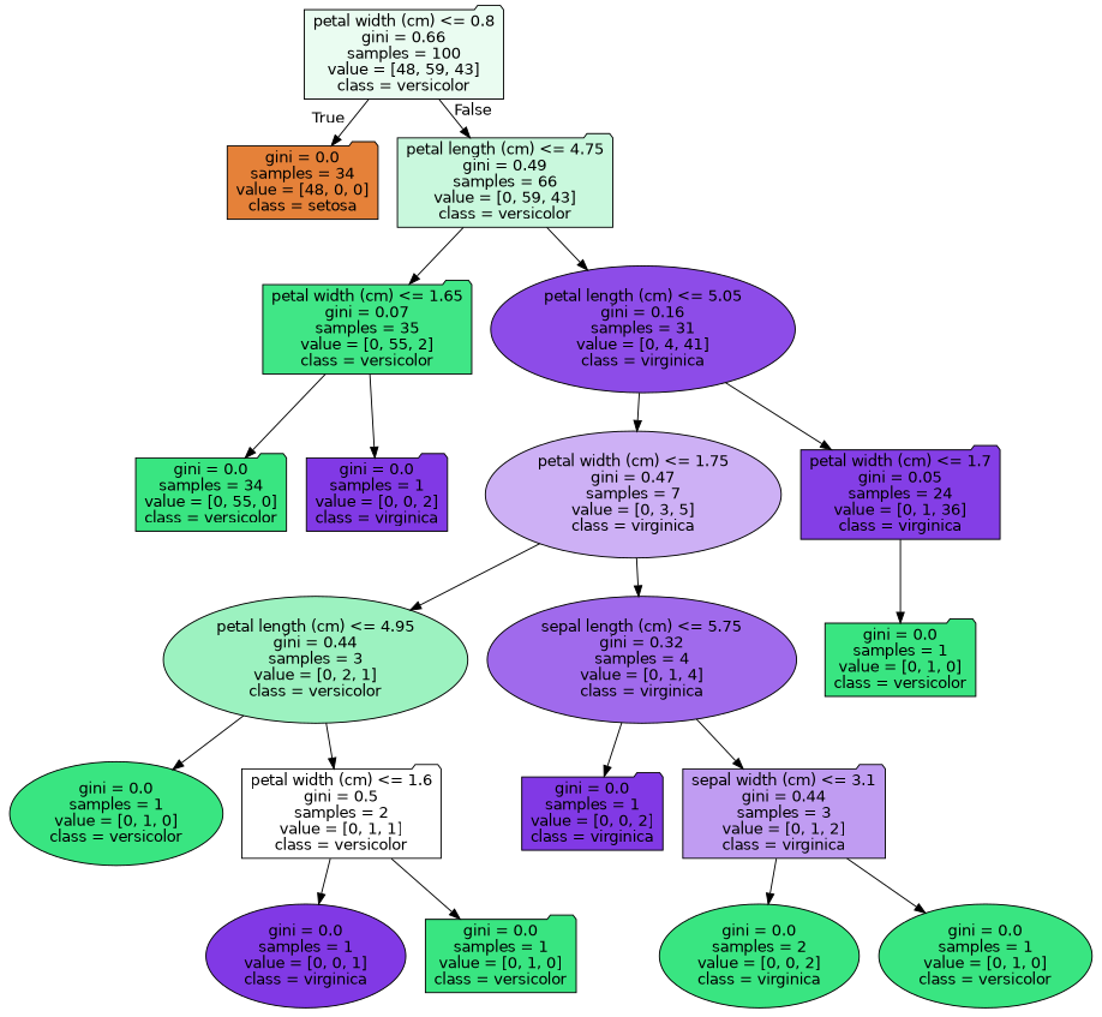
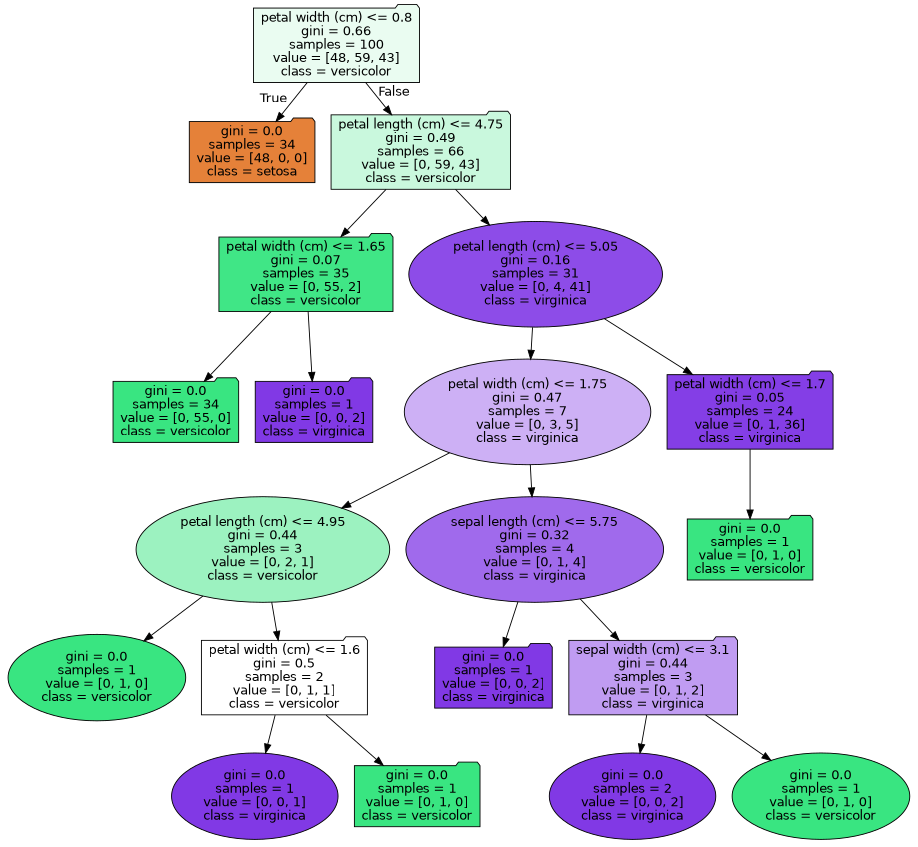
  digraph {
    node [color=black fillcolor="#39e581" fontname=helvetica shape=folder style="filled, rounded"]
    edge [fontname=helvetica]
    n1 [fillcolor="#eafcf1" label="petal width (cm) <= 0.8\ngini = 0.66\nsamples = 100\nvalue = [48, 59, 43]\nclass = versicolor"]
    n2 [fillcolor="#e58139" label="gini = 0.0\nsamples = 34\nvalue = [48, 0, 0]\nclass = setosa"]
    n3 [fillcolor="#c9f8dd" label="petal length (cm) <= 4.75\ngini = 0.49\nsamples = 66\nvalue = [0, 59, 43]\nclass = versicolor"]
    n4 [fillcolor="#40e686" label="petal width (cm) <= 1.65\ngini = 0.07\nsamples = 35\nvalue = [0, 55, 2]\nclass = versicolor"]
    n5 [fillcolor="#8d4ce8" label="petal length (cm) <= 5.05\ngini = 0.16\nsamples = 31\nvalue = [0, 4, 41]\nclass = virginica" shape=ellipse]
    n6 [label="gini = 0.0\nsamples = 34\nvalue = [0, 55, 0]\nclass = versicolor"]
    n7 [fillcolor="#8139e5" label="gini = 0.0\nsamples = 1\nvalue = [0, 0, 2]\nclass = virginica"]
    n8 [fillcolor="#cdb0f5" label="petal width (cm) <= 1.75\ngini = 0.47\nsamples = 7\nvalue = [0, 3, 5]\nclass = virginica" shape=ellipse]
    n9 [fillcolor="#843ee6" label="petal width (cm) <= 1.7\ngini = 0.05\nsamples = 24\nvalue = [0, 1, 36]\nclass = virginica"]
    n10 [fillcolor="#9cf2c0" label="petal length (cm) <= 4.95\ngini = 0.44\nsamples = 3\nvalue = [0, 2, 1]\nclass = versicolor" shape=ellipse]
    n11 [fillcolor="#a06aec" label="sepal length (cm) <= 5.75\ngini = 0.32\nsamples = 4\nvalue = [0, 1, 4]\nclass = virginica" shape=ellipse]
    n12 [label="gini = 0.0\nsamples = 1\nvalue = [0, 1, 0]\nclass = versicolor"]
    n13 [label="gini = 0.0\nsamples = 1\nvalue = [0, 1, 0]\nclass = versicolor" shape=ellipse]
    n14 [fillcolor="#ffffff" label="petal width (cm) <= 1.6\ngini = 0.5\nsamples = 2\nvalue = [0, 1, 1]\nclass = versicolor"]
    n15 [fillcolor="#8139e5" label="gini = 0.0\nsamples = 1\nvalue = [0, 0, 2]\nclass = virginica"]
    n16 [fillcolor="#c09cf2" label="sepal width (cm) <= 3.1\ngini = 0.44\nsamples = 3\nvalue = [0, 1, 2]\nclass = virginica"]
    n17 [fillcolor="#8139e5" label="gini = 0.0\nsamples = 1\nvalue = [0, 0, 1]\nclass = virginica" shape=ellipse]
    n18 [label="gini = 0.0\nsamples = 1\nvalue = [0, 1, 0]\nclass = versicolor"]
-   n19 [label="gini = 0.0\nsamples = 2\nvalue = [0, 0, 2]\nclass = virginica" shape=ellipse]
+   n19 [fillcolor="#8139e5" label="gini = 0.0\nsamples = 2\nvalue = [0, 0, 2]\nclass = virginica" shape=ellipse]
    n20 [label="gini = 0.0\nsamples = 1\nvalue = [0, 1, 0]\nclass = versicolor" shape=ellipse]
    n1 -> n2 [headlabel=True labelangle=45 labeldistance=2.5]
    n1 -> n3 [headlabel=False labelangle=-45 labeldistance=2.5]
    n3 -> n4
    n3 -> n5
    n4 -> n6
    n4 -> n7
    n5 -> n8
    n5 -> n9
    n8 -> n10
    n8 -> n11
    n9 -> n12
    n10 -> n13
    n10 -> n14
    n11 -> n15
    n11 -> n16
    n14 -> n17
    n14 -> n18
    n16 -> n19
    n16 -> n20
  }
